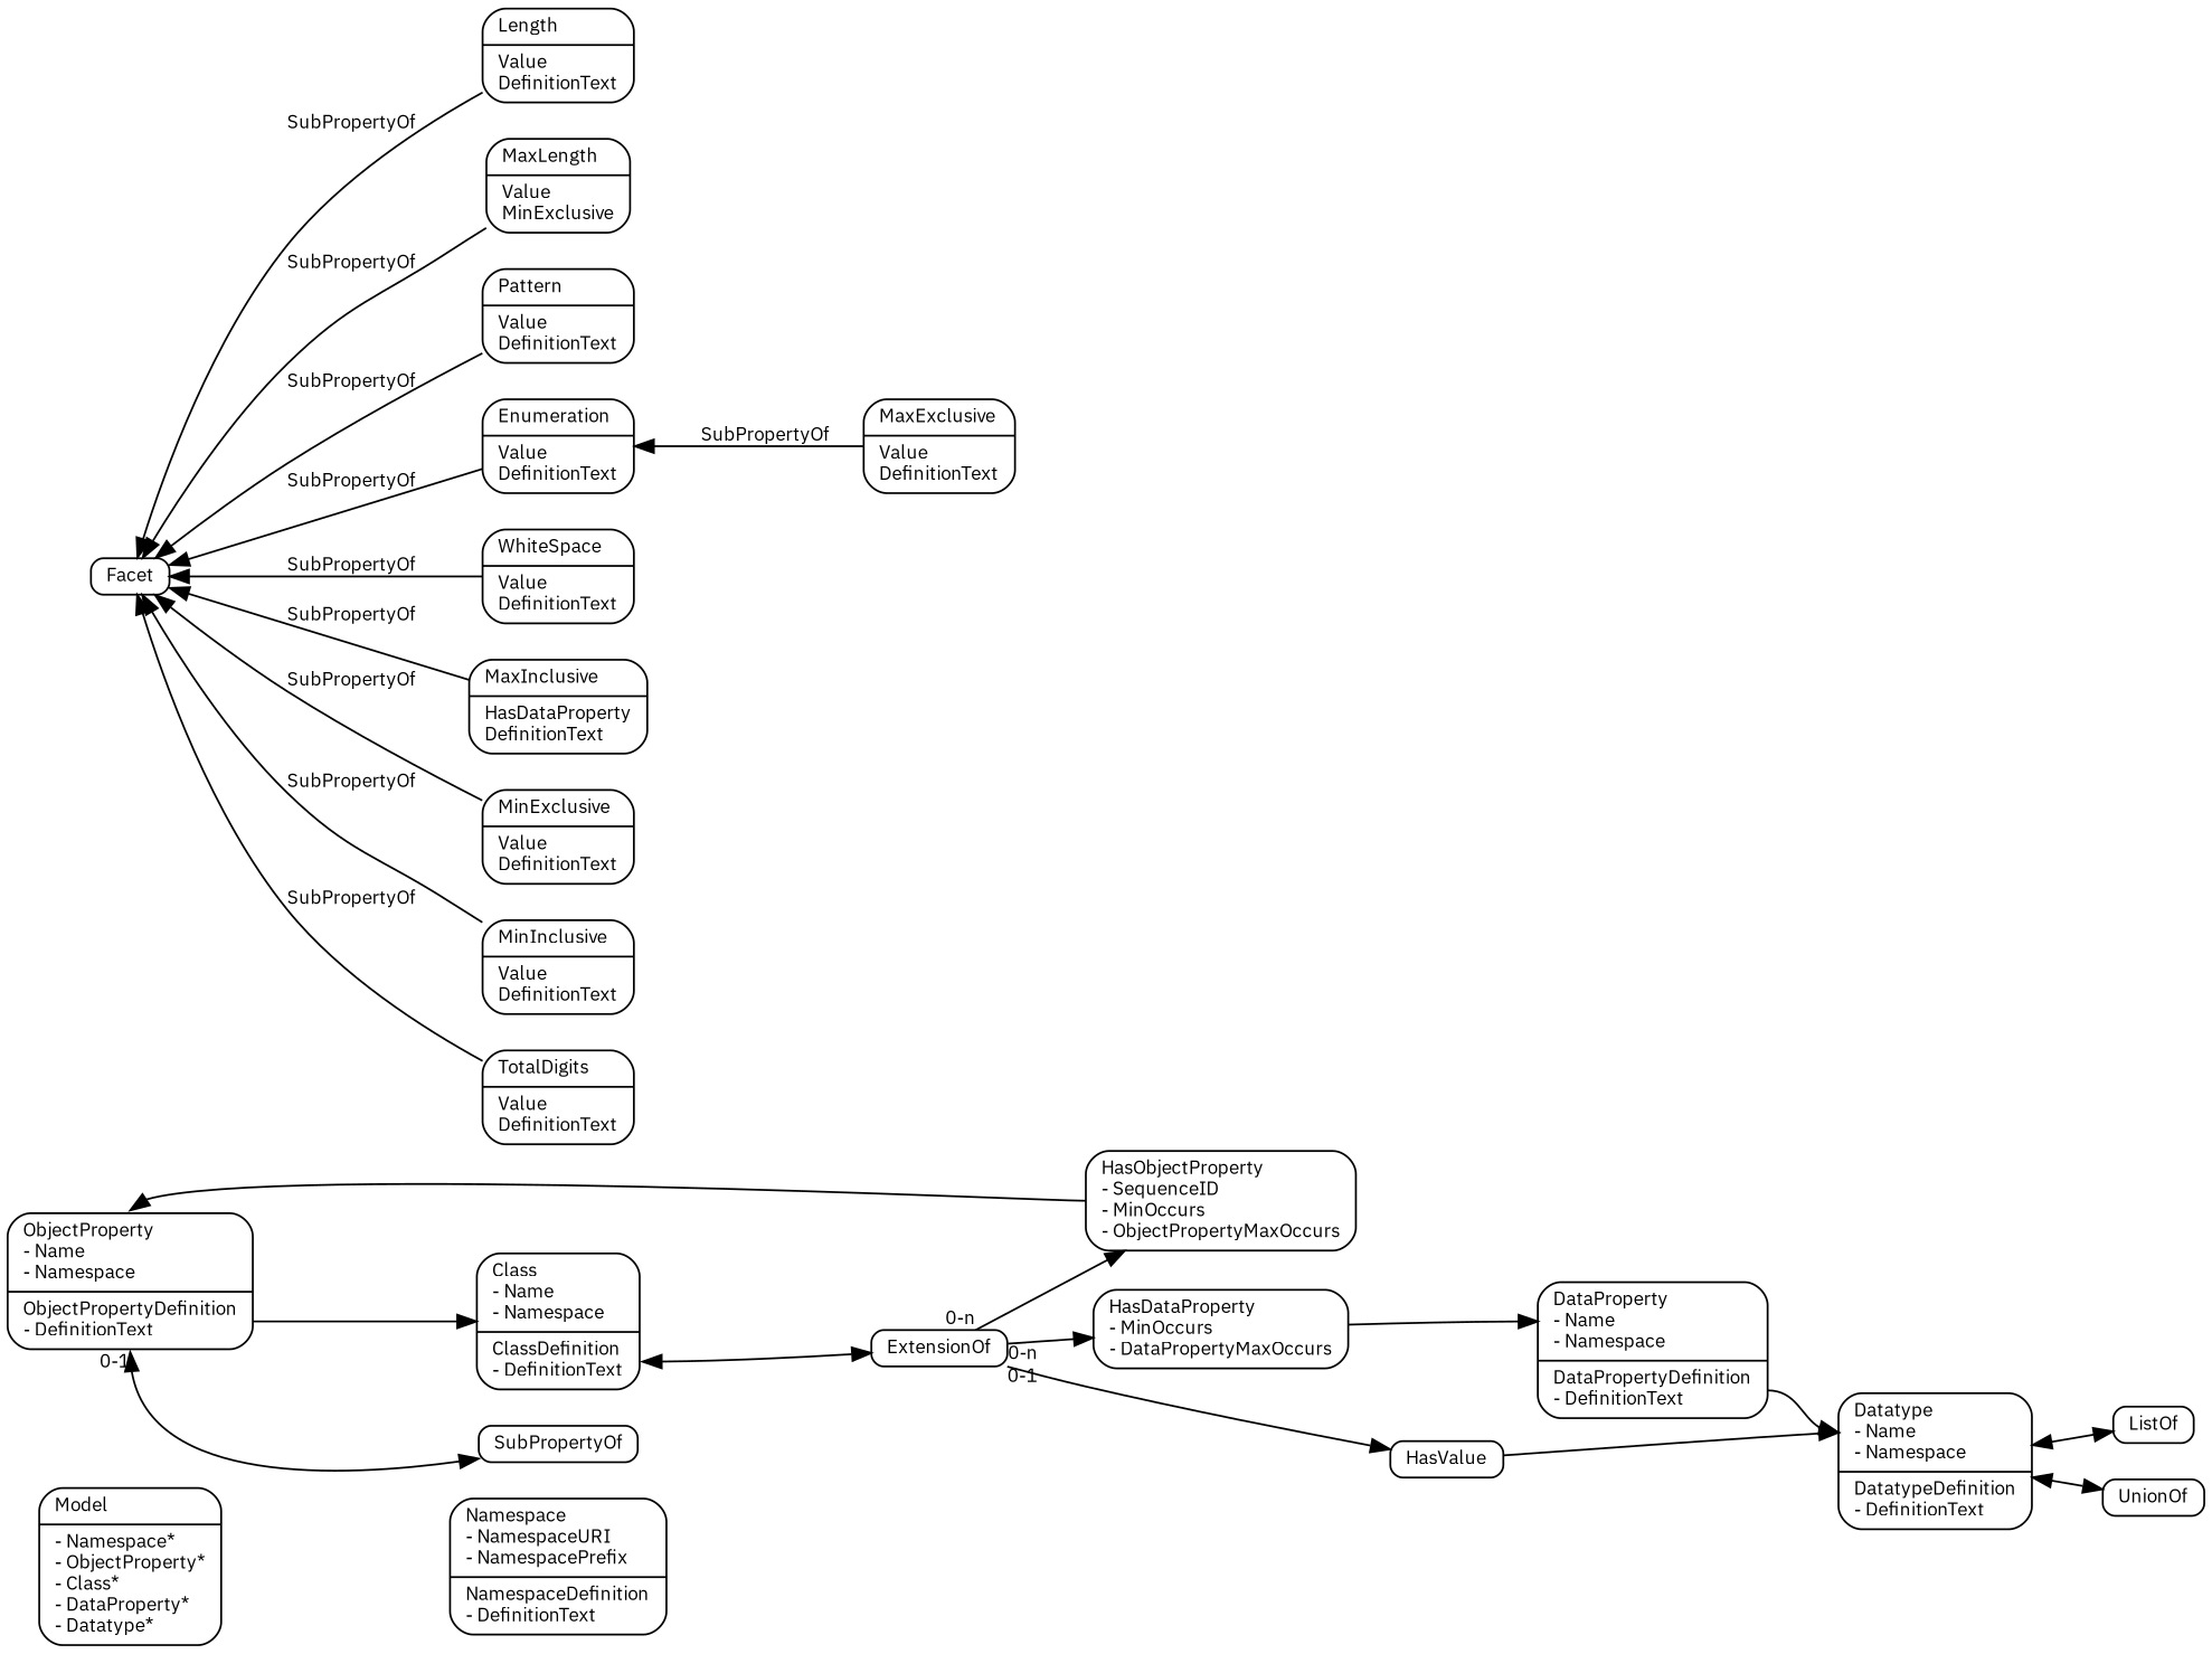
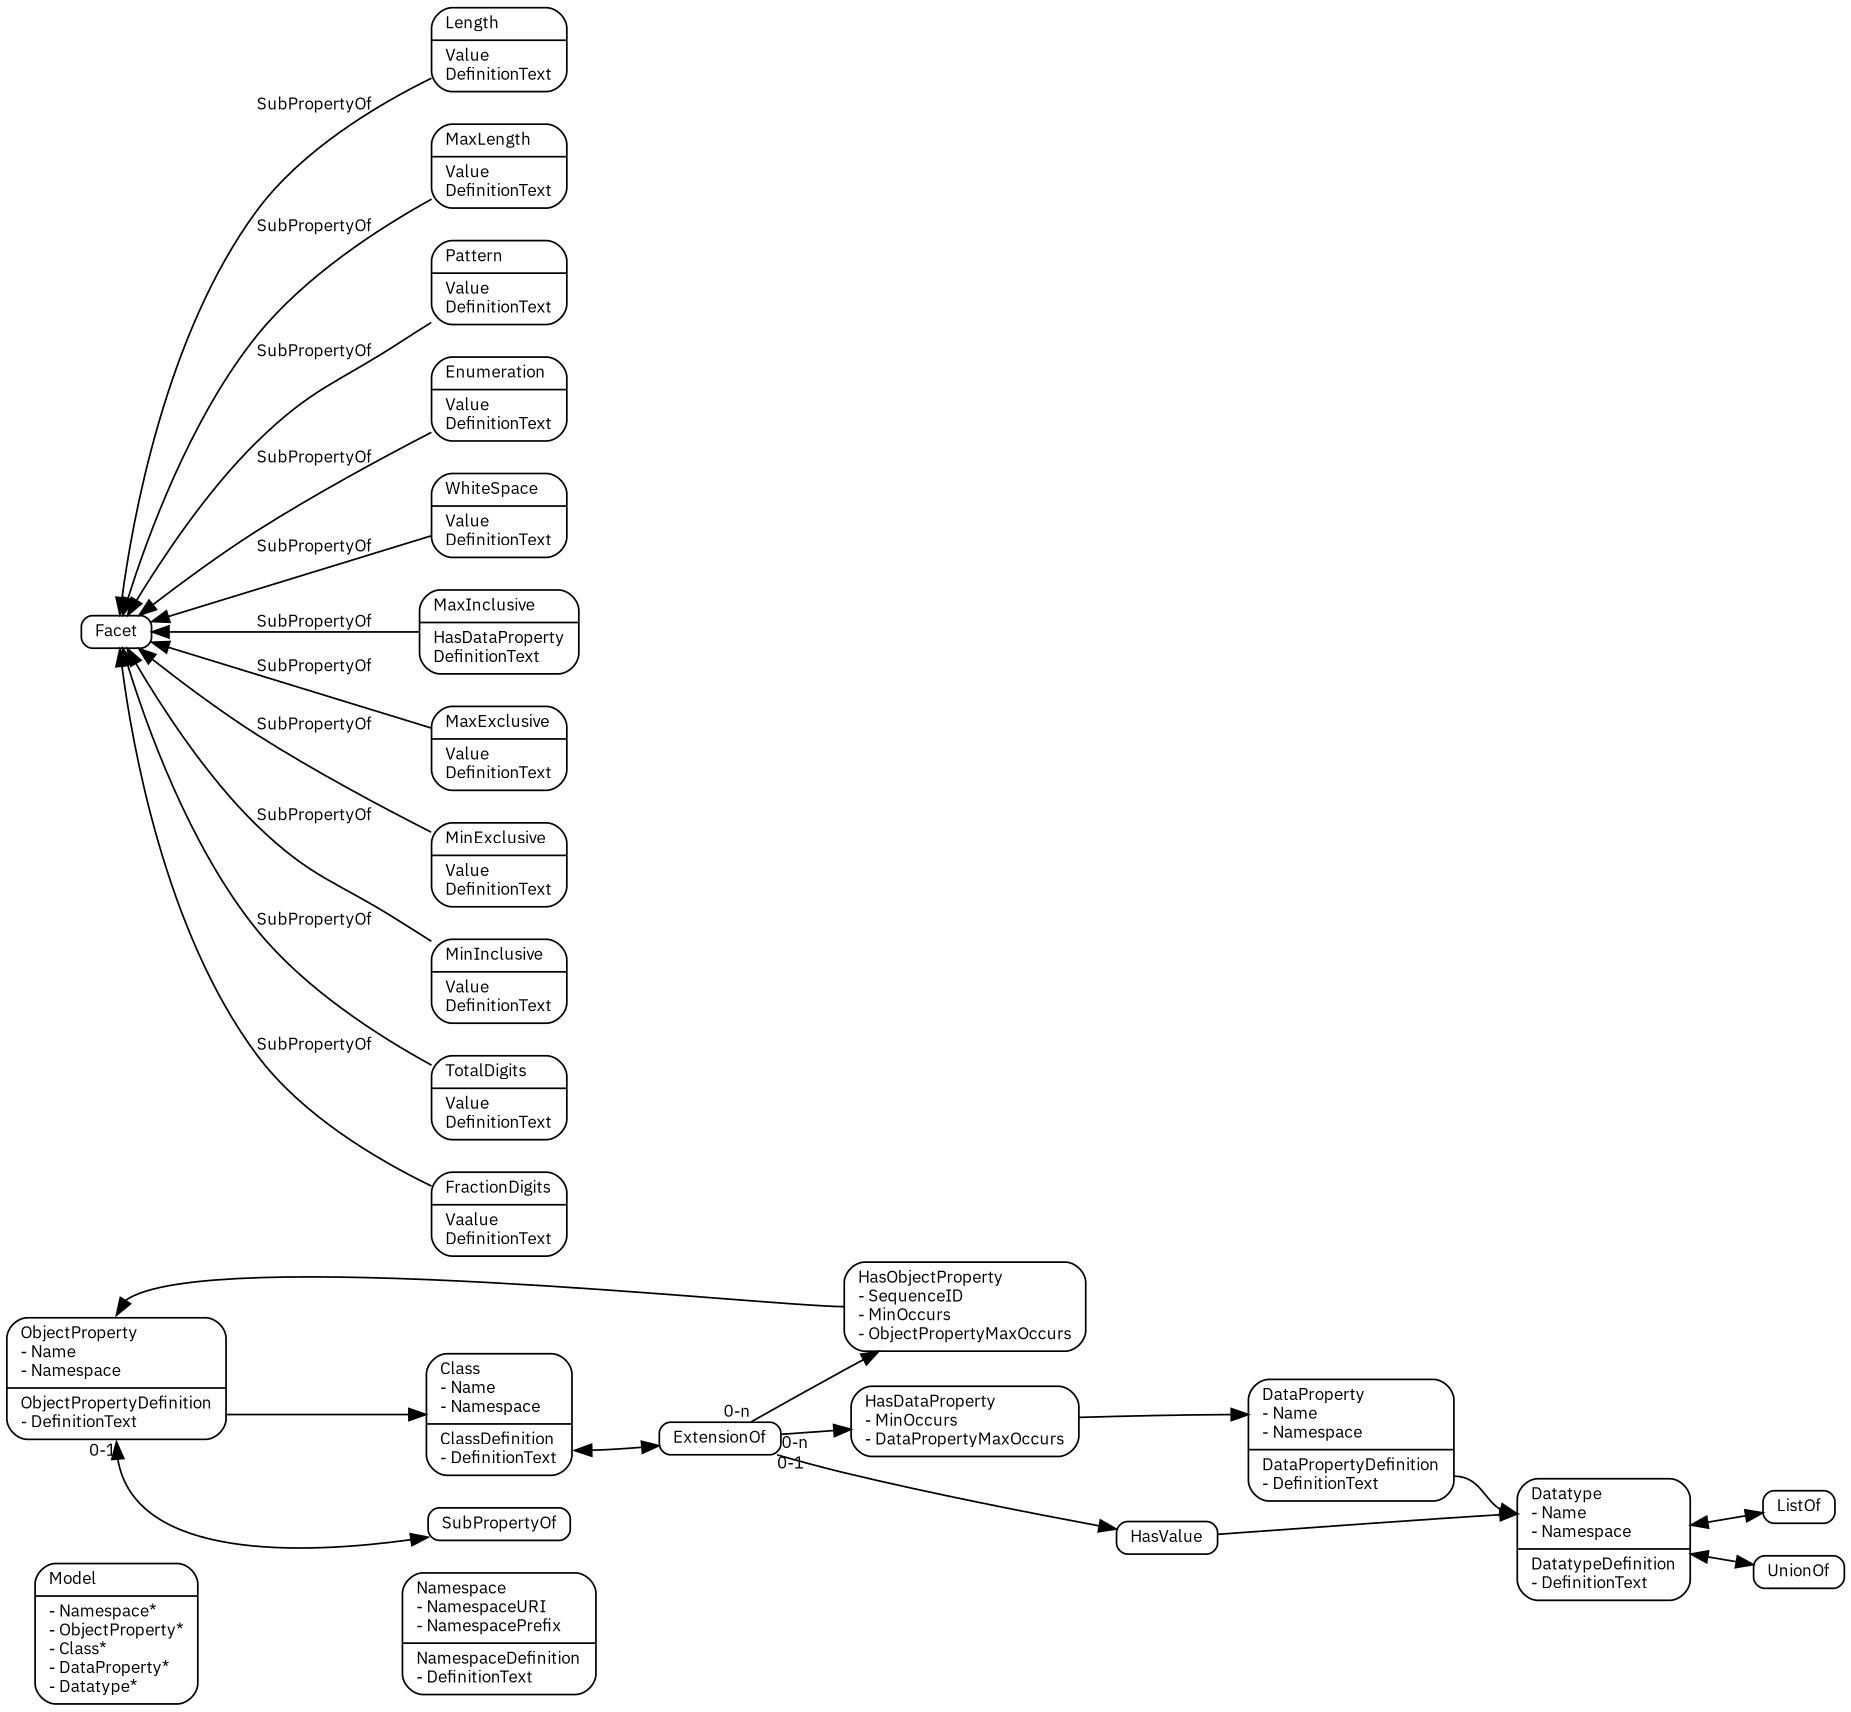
  digraph {
    fontname="IBM Plex Sans"
    rankdir=LR
    node [fontname="IBM Plex Sans" fontsize=10 shape=Mrecord]
    edge [dir=back fontname="IBM Plex Sans" fontsize=10]
    Model [height=0 label="\N\l|- Namespace*\l- ObjectProperty*\l- Class*\l- DataProperty*\l- Datatype*\l" width=0]
    Namespace [height=0 label="<ref>\N\l- NamespaceURI\l- NamespacePrefix\l|<def>\NDefinition\l- DefinitionText\l" width=0]
    ObjectProperty [height=0 label="<ref>\N\l- Name\l- Namespace\l|<def>\NDefinition\l- DefinitionText\l" width=0]
    Class [height=0 label="<ref>\N\l- Name\l- Namespace\l|<def>\NDefinition\l- DefinitionText\l" width=0]
    SubPropertyOf [height=0 label="\N\l" width=0]
    ExtensionOf [height=0 label="\N\l" width=0]
    HasDataProperty [height=0 label="\N\l- MinOccurs\l- DataPropertyMaxOccurs\l" width=0]
    HasObjectProperty [height=0 label="\N\l- SequenceID\l- MinOccurs\l- ObjectPropertyMaxOccurs\l" width=0]
    HasValue [height=0 label="\N\l" width=0]
    DataProperty [height=0 label="<ref>\N\l- Name\l- Namespace\l|<def>\NDefinition\l- DefinitionText\l" width=0]
    Datatype [height=0 label="<ref>\N\l- Name\l- Namespace\l|<def>\NDefinition\l- DefinitionText\l" width=0]
    ListOf [height=0 label="\N\l" width=0]
    UnionOf [height=0 label="\N\l" width=0]
    Facet [height=0 label="\N\l" width=0]
    Length [height=0 label="\N\l|Value\lDefinitionText\l" width=0]
-   MaxLength [height=0 label="\N\l|Value\lMinExclusive\l" width=0]
+   MaxLength [height=0 label="\N\l|Value\lDefinitionText\l" width=0]
    Pattern [height=0 label="\N\l|Value\lDefinitionText\l" width=0]
    Enumeration [height=0 label="\N\l|Value\lDefinitionText\l" width=0]
    WhiteSpace [height=0 label="\N\l|Value\lDefinitionText\l" width=0]
    MaxInclusive [height=0 label="\N\l|HasDataProperty\lDefinitionText\l" width=0]
    MaxExclusive [height=0 label="\N\l|Value\lDefinitionText\l" width=0]
    MinExclusive [height=0 label="\N\l|Value\lDefinitionText\l" width=0]
    MinInclusive [height=0 label="\N\l|Value\lDefinitionText\l" width=0]
    TotalDigits [height=0 label="\N\l|Value\lDefinitionText\l" width=0]
+   FractionDigits [height=0 label="\N\l|Vaalue\lDefinitionText\l" width=0]
    Model -> Namespace [dir=forward style=invis]
    ObjectProperty -> Class [dir=forward tailport=def]
    ObjectProperty -> SubPropertyOf [dir=both taillabel="0-1" tailport="def:s"]
    Class -> ExtensionOf [dir=both tailport=def]
    ExtensionOf -> HasDataProperty [dir=forward taillabel="0-n"]
    ExtensionOf -> HasObjectProperty [dir=forward taillabel="0-n"]
    ExtensionOf -> HasValue [dir=forward taillabel="0-1"]
    HasDataProperty -> DataProperty [dir=forward headport=ref]
    HasObjectProperty -> ObjectProperty [dir=forward headport="ref:n" tailport=w]
    HasValue -> Datatype [dir=forward headport=ref]
    DataProperty -> Datatype [dir=forward headport=ref tailport=def]
    Datatype -> ListOf [dir=both]
    Datatype -> UnionOf [dir=both]
    Facet -> Length [label=SubPropertyOf]
    Facet -> MaxLength [label=SubPropertyOf]
    Facet -> Pattern [label=SubPropertyOf]
    Facet -> Enumeration [label=SubPropertyOf]
    Facet -> WhiteSpace [label=SubPropertyOf]
    Facet -> MaxInclusive [label=SubPropertyOf]
-   Enumeration -> MaxExclusive [label=SubPropertyOf]
+   Facet -> MaxExclusive [label=SubPropertyOf]
    Facet -> MinExclusive [label=SubPropertyOf]
    Facet -> MinInclusive [label=SubPropertyOf]
    Facet -> TotalDigits [label=SubPropertyOf]
+   Facet -> FractionDigits [label=SubPropertyOf]
  }
